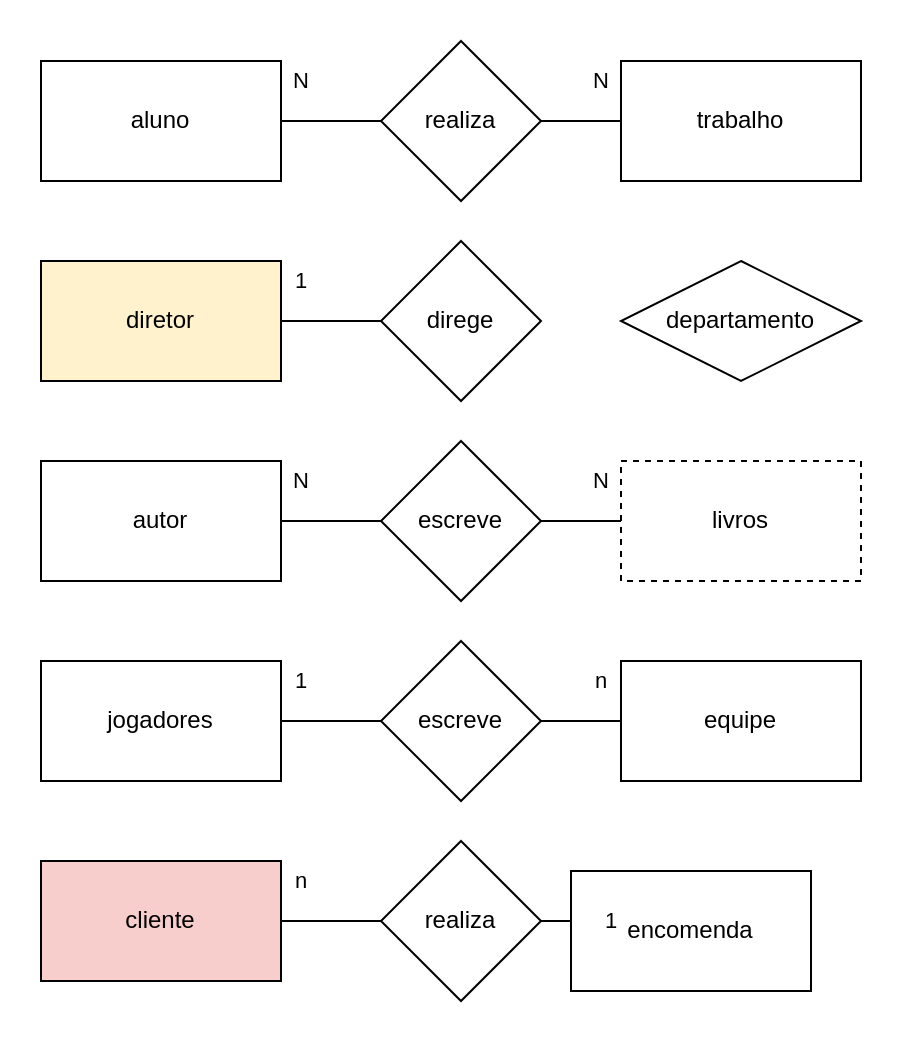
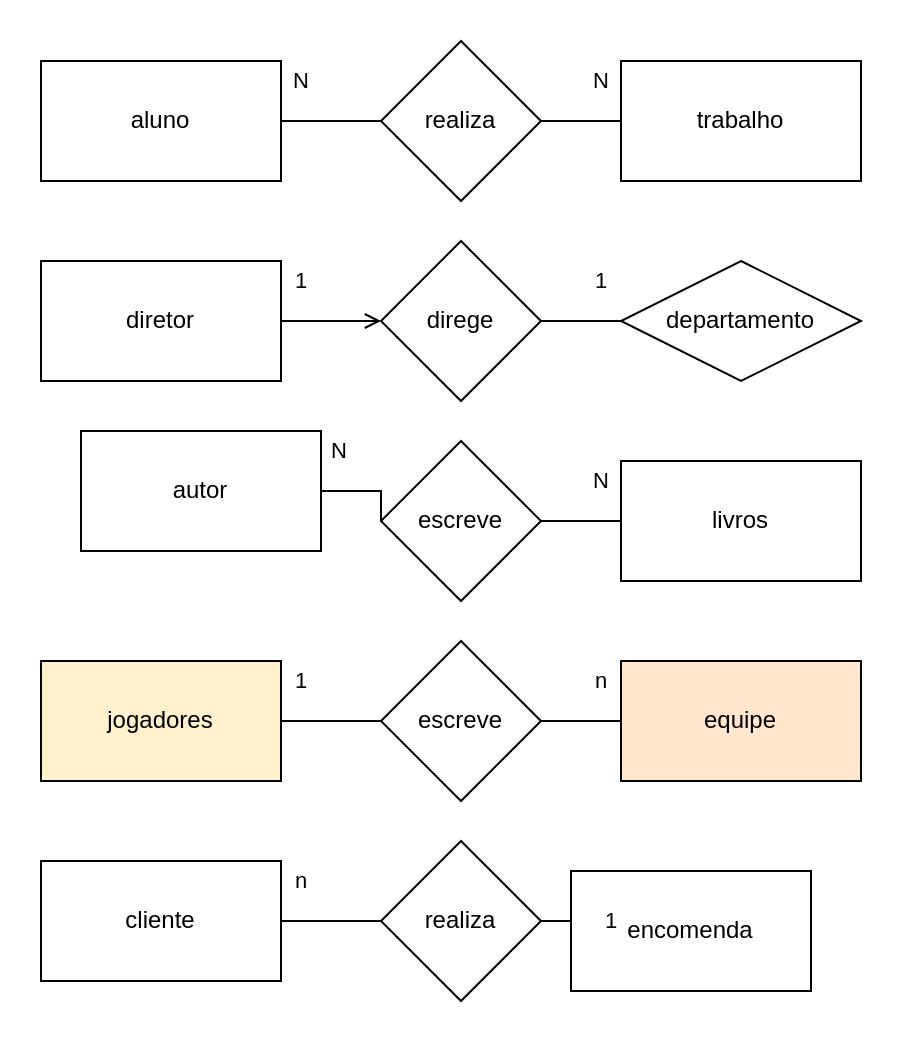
  <mxCell id="0" />
  <mxCell id="1" parent="0" />
  <mxCell id="2" value="N&lt;br&gt;" style="edgeStyle=orthogonalEdgeStyle;rounded=0;orthogonalLoop=1;jettySize=auto;html=1;exitX=1;exitY=0.5;exitDx=0;exitDy=0;entryX=0;entryY=0.5;entryDx=0;entryDy=0;endArrow=none;endFill=0;" edge="1" parent="1" source="3" target="6"><mxGeometry x="-0.6" y="20" relative="1" as="geometry"><mxPoint as="offset" /></mxGeometry></mxCell>
  <mxCell id="3" value="aluno" style="rounded=0;whiteSpace=wrap;html=1;" vertex="1" parent="1"><mxGeometry x="20" y="30" width="120" height="60" as="geometry" /></mxCell>
  <mxCell id="4" value="trabalho" style="rounded=0;whiteSpace=wrap;html=1;" vertex="1" parent="1"><mxGeometry x="310" y="30" width="120" height="60" as="geometry" /></mxCell>
  <mxCell id="5" value="N&lt;br&gt;" style="edgeStyle=orthogonalEdgeStyle;rounded=0;orthogonalLoop=1;jettySize=auto;html=1;exitX=1;exitY=0.5;exitDx=0;exitDy=0;entryX=0;entryY=0.5;entryDx=0;entryDy=0;endArrow=none;endFill=0;" edge="1" parent="1" source="6" target="4"><mxGeometry x="0.5" y="20" relative="1" as="geometry"><mxPoint as="offset" /></mxGeometry></mxCell>
  <mxCell id="6" value="realiza" style="rhombus;whiteSpace=wrap;html=1;" vertex="1" parent="1"><mxGeometry x="190" y="20" width="80" height="80" as="geometry" /></mxCell>
- <mxCell id="7" value="1" style="edgeStyle=orthogonalEdgeStyle;rounded=0;orthogonalLoop=1;jettySize=auto;html=1;exitX=1;exitY=0.5;exitDx=0;exitDy=0;entryX=0;entryY=0.5;entryDx=0;entryDy=0;endArrow=none;endFill=0;" edge="1" parent="1" source="8" target="11"><mxGeometry x="-0.6" y="20" relative="1" as="geometry"><mxPoint as="offset" /></mxGeometry></mxCell>
- <mxCell id="8" value="diretor&lt;br&gt;" style="rounded=0;whiteSpace=wrap;html=1;fillColor=#fff2cc;" vertex="1" parent="1"><mxGeometry x="20" y="130" width="120" height="60" as="geometry" /></mxCell>
+ <mxCell id="7" value="1" style="edgeStyle=orthogonalEdgeStyle;rounded=0;orthogonalLoop=1;jettySize=auto;html=1;exitX=1;exitY=0.5;exitDx=0;exitDy=0;entryX=0;entryY=0.5;entryDx=0;entryDy=0;endArrow=open;endFill=0;" edge="1" parent="1" source="8" target="11"><mxGeometry x="-0.6" y="20" relative="1" as="geometry"><mxPoint as="offset" /></mxGeometry></mxCell>
+ <mxCell id="8" value="diretor&lt;br&gt;" style="rounded=0;whiteSpace=wrap;html=1;" vertex="1" parent="1"><mxGeometry x="20" y="130" width="120" height="60" as="geometry" /></mxCell>
  <mxCell id="9" value="departamento" style="rhombus;whiteSpace=wrap;html=1;" vertex="1" parent="1"><mxGeometry x="310" y="130" width="120" height="60" as="geometry" /></mxCell>
+ <mxCell id="10" value="1" style="edgeStyle=orthogonalEdgeStyle;rounded=0;orthogonalLoop=1;jettySize=auto;html=1;exitX=1;exitY=0.5;exitDx=0;exitDy=0;entryX=0;entryY=0.5;entryDx=0;entryDy=0;endArrow=none;endFill=0;" edge="1" parent="1" source="11" target="9"><mxGeometry x="0.5" y="20" relative="1" as="geometry"><mxPoint as="offset" /></mxGeometry></mxCell>
  <mxCell id="11" value="direge" style="rhombus;whiteSpace=wrap;html=1;" vertex="1" parent="1"><mxGeometry x="190" y="120" width="80" height="80" as="geometry" /></mxCell>
  <mxCell id="12" value="N&lt;br&gt;" style="edgeStyle=orthogonalEdgeStyle;rounded=0;orthogonalLoop=1;jettySize=auto;html=1;exitX=1;exitY=0.5;exitDx=0;exitDy=0;entryX=0;entryY=0.5;entryDx=0;entryDy=0;endArrow=none;endFill=0;" edge="1" parent="1" source="13" target="16"><mxGeometry x="-0.6" y="20" relative="1" as="geometry"><mxPoint as="offset" /></mxGeometry></mxCell>
- <mxCell id="13" value="autor" style="rounded=0;whiteSpace=wrap;html=1;" vertex="1" parent="1"><mxGeometry x="20" y="230" width="120" height="60" as="geometry" /></mxCell>
- <mxCell id="14" value="livros" style="rounded=0;whiteSpace=wrap;html=1;dashed=1;" vertex="1" parent="1"><mxGeometry x="310" y="230" width="120" height="60" as="geometry" /></mxCell>
+ <mxCell id="13" value="autor" style="rounded=0;whiteSpace=wrap;html=1;" vertex="1" parent="1"><mxGeometry x="40" y="215" width="120" height="60" as="geometry" /></mxCell>
+ <mxCell id="14" value="livros" style="rounded=0;whiteSpace=wrap;html=1;" vertex="1" parent="1"><mxGeometry x="310" y="230" width="120" height="60" as="geometry" /></mxCell>
  <mxCell id="15" value="N&lt;br&gt;" style="edgeStyle=orthogonalEdgeStyle;rounded=0;orthogonalLoop=1;jettySize=auto;html=1;exitX=1;exitY=0.5;exitDx=0;exitDy=0;entryX=0;entryY=0.5;entryDx=0;entryDy=0;endArrow=none;endFill=0;" edge="1" parent="1" source="16" target="14"><mxGeometry x="0.5" y="20" relative="1" as="geometry"><mxPoint as="offset" /></mxGeometry></mxCell>
  <mxCell id="16" value="escreve" style="rhombus;whiteSpace=wrap;html=1;" vertex="1" parent="1"><mxGeometry x="190" y="220" width="80" height="80" as="geometry" /></mxCell>
  <mxCell id="17" value="1" style="edgeStyle=orthogonalEdgeStyle;rounded=0;orthogonalLoop=1;jettySize=auto;html=1;exitX=1;exitY=0.5;exitDx=0;exitDy=0;entryX=0;entryY=0.5;entryDx=0;entryDy=0;endArrow=none;endFill=0;" edge="1" parent="1" source="18" target="21"><mxGeometry x="-0.6" y="20" relative="1" as="geometry"><mxPoint as="offset" /></mxGeometry></mxCell>
- <mxCell id="18" value="jogadores" style="rounded=0;whiteSpace=wrap;html=1;" vertex="1" parent="1"><mxGeometry x="20" y="330" width="120" height="60" as="geometry" /></mxCell>
- <mxCell id="19" value="equipe" style="rounded=0;whiteSpace=wrap;html=1;" vertex="1" parent="1"><mxGeometry x="310" y="330" width="120" height="60" as="geometry" /></mxCell>
+ <mxCell id="18" value="jogadores" style="rounded=0;whiteSpace=wrap;html=1;fillColor=#fff2cc;" vertex="1" parent="1"><mxGeometry x="20" y="330" width="120" height="60" as="geometry" /></mxCell>
+ <mxCell id="19" value="equipe" style="rounded=0;whiteSpace=wrap;html=1;fillColor=#ffe6cc;" vertex="1" parent="1"><mxGeometry x="310" y="330" width="120" height="60" as="geometry" /></mxCell>
  <mxCell id="20" value="n" style="edgeStyle=orthogonalEdgeStyle;rounded=0;orthogonalLoop=1;jettySize=auto;html=1;exitX=1;exitY=0.5;exitDx=0;exitDy=0;entryX=0;entryY=0.5;entryDx=0;entryDy=0;endArrow=none;endFill=0;" edge="1" parent="1" source="21" target="19"><mxGeometry x="0.5" y="20" relative="1" as="geometry"><mxPoint as="offset" /></mxGeometry></mxCell>
  <mxCell id="21" value="escreve" style="rhombus;whiteSpace=wrap;html=1;" vertex="1" parent="1"><mxGeometry x="190" y="320" width="80" height="80" as="geometry" /></mxCell>
  <mxCell id="22" value="n" style="edgeStyle=orthogonalEdgeStyle;rounded=0;orthogonalLoop=1;jettySize=auto;html=1;exitX=1;exitY=0.5;exitDx=0;exitDy=0;entryX=0;entryY=0.5;entryDx=0;entryDy=0;endArrow=none;endFill=0;" edge="1" parent="1" source="23" target="26"><mxGeometry x="-0.6" y="20" relative="1" as="geometry"><mxPoint as="offset" /></mxGeometry></mxCell>
- <mxCell id="23" value="cliente" style="rounded=0;whiteSpace=wrap;html=1;fillColor=#f8cecc;" vertex="1" parent="1"><mxGeometry x="20" y="430" width="120" height="60" as="geometry" /></mxCell>
+ <mxCell id="23" value="cliente" style="rounded=0;whiteSpace=wrap;html=1;" vertex="1" parent="1"><mxGeometry x="20" y="430" width="120" height="60" as="geometry" /></mxCell>
  <mxCell id="24" value="encomenda" style="rounded=0;whiteSpace=wrap;html=1;" vertex="1" parent="1"><mxGeometry x="285" y="435" width="120" height="60" as="geometry" /></mxCell>
  <mxCell id="25" value="1" style="edgeStyle=orthogonalEdgeStyle;rounded=0;orthogonalLoop=1;jettySize=auto;html=1;exitX=1;exitY=0.5;exitDx=0;exitDy=0;entryX=0;entryY=0.5;entryDx=0;entryDy=0;endArrow=none;endFill=0;" edge="1" parent="1" source="26" target="24"><mxGeometry x="0.5" y="20" relative="1" as="geometry"><mxPoint as="offset" /></mxGeometry></mxCell>
  <mxCell id="26" value="realiza" style="rhombus;whiteSpace=wrap;html=1;" vertex="1" parent="1"><mxGeometry x="190" y="420" width="80" height="80" as="geometry" /></mxCell>
